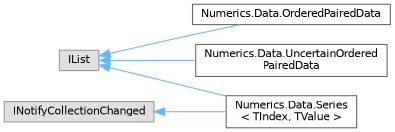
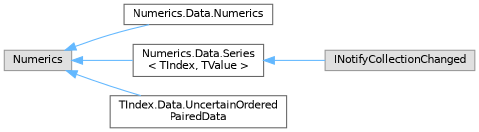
  digraph {
    rankdir=LR
    node [color=grey40 fillcolor=white fontname=Helvetica fontsize=10 shape=box style=filled]
    edge [color=steelblue1 dir=back fontname=Helvetica fontsize=10 labelfontname=Helvetica labelfontsize=10 style=solid]
-   n1 [color=grey60 fillcolor="#E0E0E0" height=0.2 label=IList width=0.4]
-   n2 [height=0.2 label="Numerics.Data.OrderedPairedData" width=0.4]
+   n1 [color=grey60 fillcolor="#E0E0E0" height=0.2 label=Numerics width=0.4]
+   n2 [height=0.2 label="Numerics.Data.Numerics" width=0.4]
    n3 [height=0.2 label="Numerics.Data.Series\l\< TIndex, TValue \>" width=0.4]
-   n4 [height=0.2 label="Numerics.Data.UncertainOrdered\lPairedData" width=0.4]
+   n4 [height=0.2 label="TIndex.Data.UncertainOrdered\lPairedData" width=0.4]
    n5 [color=grey60 fillcolor="#E0E0E0" height=0.2 label=INotifyCollectionChanged width=0.4]
    n1 -> n2
    n1 -> n3
    n1 -> n4
-   n5 -> n3
+   n3 -> n5
  }
